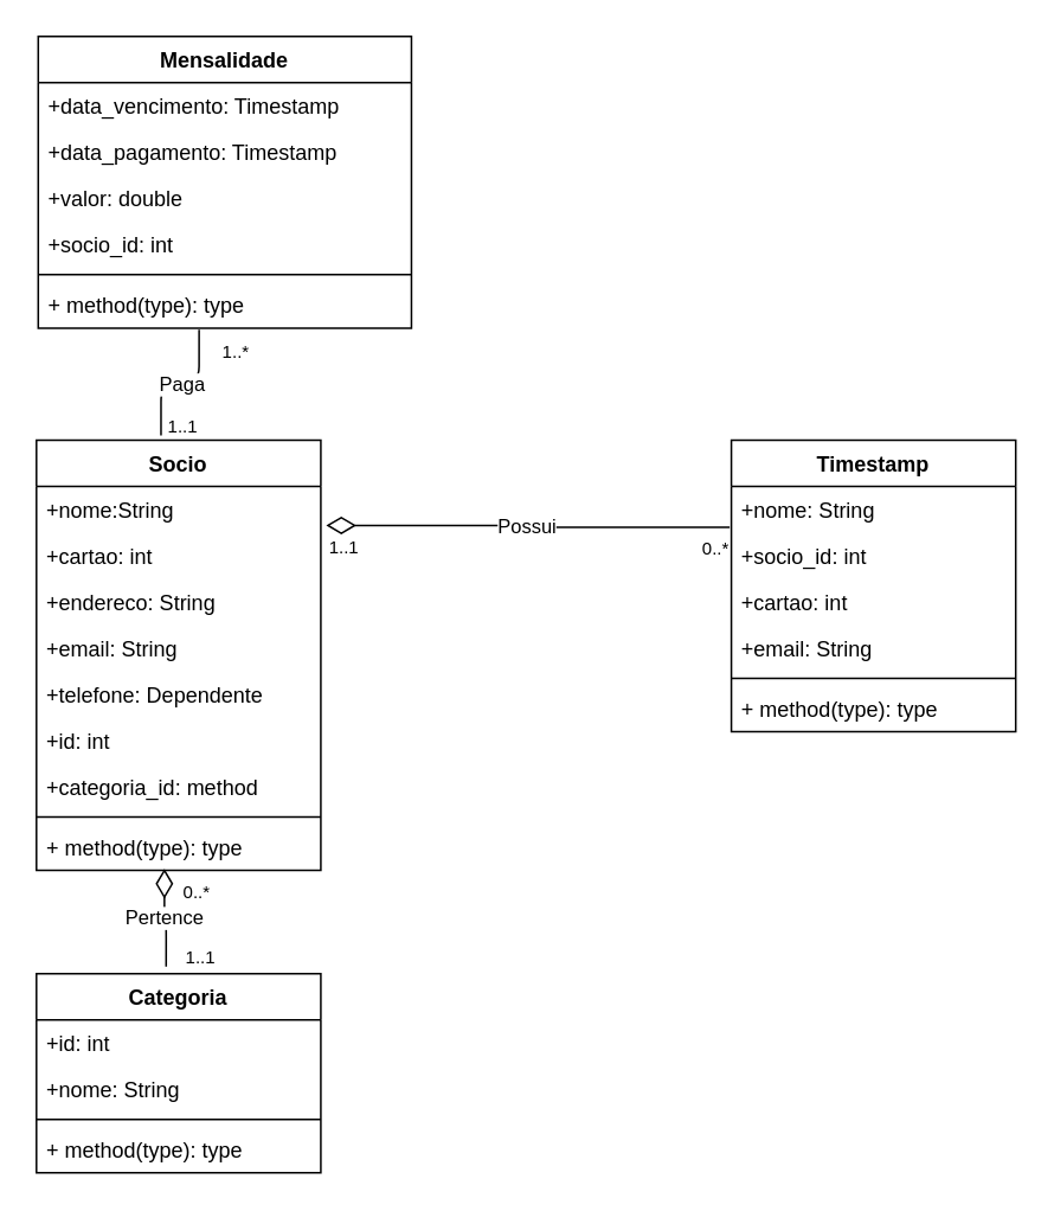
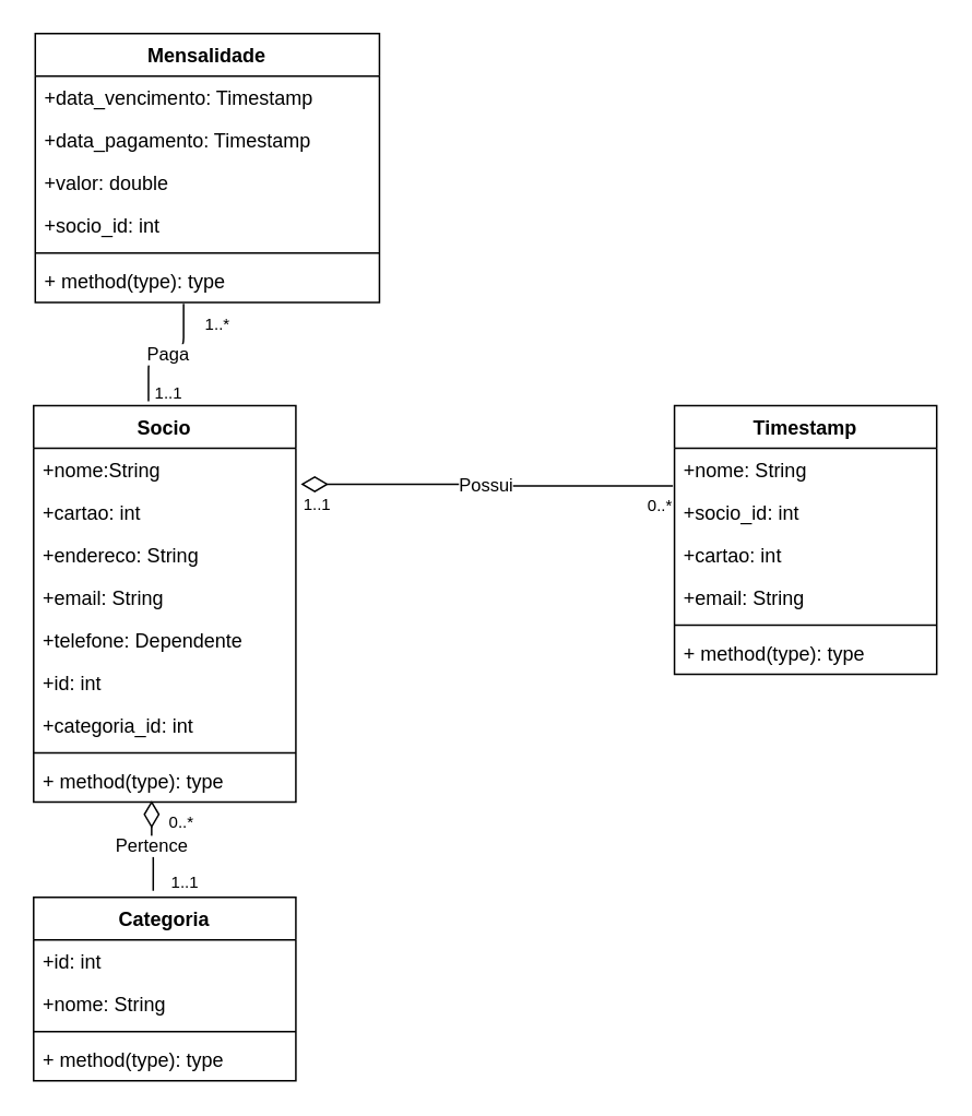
  <mxCell id="0" />
  <mxCell id="1" parent="0" />
  <mxCell id="2" value="Socio" style="swimlane;fontStyle=1;align=center;verticalAlign=top;childLayout=stackLayout;horizontal=1;startSize=26;horizontalStack=0;resizeParent=1;resizeParentMax=0;resizeLast=0;collapsible=1;marginBottom=0;" vertex="1" parent="1"><mxGeometry x="20" y="247" width="160" height="242" as="geometry" /></mxCell>
  <mxCell id="3" value="+nome:String&#10;" style="text;strokeColor=none;fillColor=none;align=left;verticalAlign=top;spacingLeft=4;spacingRight=4;overflow=hidden;rotatable=0;points=[[0,0.5],[1,0.5]];portConstraint=eastwest;" vertex="1" parent="2"><mxGeometry y="26" width="160" height="26" as="geometry" /></mxCell>
  <mxCell id="4" value="+cartao: int" style="text;strokeColor=none;fillColor=none;align=left;verticalAlign=top;spacingLeft=4;spacingRight=4;overflow=hidden;rotatable=0;points=[[0,0.5],[1,0.5]];portConstraint=eastwest;" vertex="1" parent="2"><mxGeometry y="52" width="160" height="26" as="geometry" /></mxCell>
  <mxCell id="5" value="+endereco: String" style="text;strokeColor=none;fillColor=none;align=left;verticalAlign=top;spacingLeft=4;spacingRight=4;overflow=hidden;rotatable=0;points=[[0,0.5],[1,0.5]];portConstraint=eastwest;" vertex="1" parent="2"><mxGeometry y="78" width="160" height="26" as="geometry" /></mxCell>
  <mxCell id="6" value="+email: String" style="text;strokeColor=none;fillColor=none;align=left;verticalAlign=top;spacingLeft=4;spacingRight=4;overflow=hidden;rotatable=0;points=[[0,0.5],[1,0.5]];portConstraint=eastwest;" vertex="1" parent="2"><mxGeometry y="104" width="160" height="26" as="geometry" /></mxCell>
  <mxCell id="7" value="+telefone: Dependente&#10;" style="text;strokeColor=none;fillColor=none;align=left;verticalAlign=top;spacingLeft=4;spacingRight=4;overflow=hidden;rotatable=0;points=[[0,0.5],[1,0.5]];portConstraint=eastwest;" vertex="1" parent="2"><mxGeometry y="130" width="160" height="26" as="geometry" /></mxCell>
  <mxCell id="8" value="+id: int" style="text;strokeColor=none;fillColor=none;align=left;verticalAlign=top;spacingLeft=4;spacingRight=4;overflow=hidden;rotatable=0;points=[[0,0.5],[1,0.5]];portConstraint=eastwest;" vertex="1" parent="2"><mxGeometry y="156" width="160" height="26" as="geometry" /></mxCell>
- <mxCell id="9" value="+categoria_id: method" style="text;strokeColor=none;fillColor=none;align=left;verticalAlign=top;spacingLeft=4;spacingRight=4;overflow=hidden;rotatable=0;points=[[0,0.5],[1,0.5]];portConstraint=eastwest;" vertex="1" parent="2"><mxGeometry y="182" width="160" height="26" as="geometry" /></mxCell>
+ <mxCell id="9" value="+categoria_id: int" style="text;strokeColor=none;fillColor=none;align=left;verticalAlign=top;spacingLeft=4;spacingRight=4;overflow=hidden;rotatable=0;points=[[0,0.5],[1,0.5]];portConstraint=eastwest;" vertex="1" parent="2"><mxGeometry y="182" width="160" height="26" as="geometry" /></mxCell>
  <mxCell id="10" value="" style="line;strokeWidth=1;fillColor=none;align=left;verticalAlign=middle;spacingTop=-1;spacingLeft=3;spacingRight=3;rotatable=0;labelPosition=right;points=[];portConstraint=eastwest;" vertex="1" parent="2"><mxGeometry y="208" width="160" height="8" as="geometry" /></mxCell>
  <mxCell id="11" value="+ method(type): type" style="text;strokeColor=none;fillColor=none;align=left;verticalAlign=top;spacingLeft=4;spacingRight=4;overflow=hidden;rotatable=0;points=[[0,0.5],[1,0.5]];portConstraint=eastwest;" vertex="1" parent="2"><mxGeometry y="216" width="160" height="26" as="geometry" /></mxCell>
  <mxCell id="12" value="Timestamp" style="swimlane;fontStyle=1;align=center;verticalAlign=top;childLayout=stackLayout;horizontal=1;startSize=26;horizontalStack=0;resizeParent=1;resizeParentMax=0;resizeLast=0;collapsible=1;marginBottom=0;" vertex="1" parent="1"><mxGeometry x="411" y="247" width="160" height="164" as="geometry" /></mxCell>
  <mxCell id="13" value="+nome: String" style="text;strokeColor=none;fillColor=none;align=left;verticalAlign=top;spacingLeft=4;spacingRight=4;overflow=hidden;rotatable=0;points=[[0,0.5],[1,0.5]];portConstraint=eastwest;" vertex="1" parent="12"><mxGeometry y="26" width="160" height="26" as="geometry" /></mxCell>
  <mxCell id="14" value="+socio_id: int" style="text;strokeColor=none;fillColor=none;align=left;verticalAlign=top;spacingLeft=4;spacingRight=4;overflow=hidden;rotatable=0;points=[[0,0.5],[1,0.5]];portConstraint=eastwest;" vertex="1" parent="12"><mxGeometry y="52" width="160" height="26" as="geometry" /></mxCell>
  <mxCell id="15" value="+cartao: int" style="text;strokeColor=none;fillColor=none;align=left;verticalAlign=top;spacingLeft=4;spacingRight=4;overflow=hidden;rotatable=0;points=[[0,0.5],[1,0.5]];portConstraint=eastwest;" vertex="1" parent="12"><mxGeometry y="78" width="160" height="26" as="geometry" /></mxCell>
  <mxCell id="16" value="+email: String" style="text;strokeColor=none;fillColor=none;align=left;verticalAlign=top;spacingLeft=4;spacingRight=4;overflow=hidden;rotatable=0;points=[[0,0.5],[1,0.5]];portConstraint=eastwest;" vertex="1" parent="12"><mxGeometry y="104" width="160" height="26" as="geometry" /></mxCell>
  <mxCell id="17" value="" style="line;strokeWidth=1;fillColor=none;align=left;verticalAlign=middle;spacingTop=-1;spacingLeft=3;spacingRight=3;rotatable=0;labelPosition=right;points=[];portConstraint=eastwest;" vertex="1" parent="12"><mxGeometry y="130" width="160" height="8" as="geometry" /></mxCell>
  <mxCell id="18" value="+ method(type): type" style="text;strokeColor=none;fillColor=none;align=left;verticalAlign=top;spacingLeft=4;spacingRight=4;overflow=hidden;rotatable=0;points=[[0,0.5],[1,0.5]];portConstraint=eastwest;" vertex="1" parent="12"><mxGeometry y="138" width="160" height="26" as="geometry" /></mxCell>
  <mxCell id="19" value="Categoria" style="swimlane;fontStyle=1;align=center;verticalAlign=top;childLayout=stackLayout;horizontal=1;startSize=26;horizontalStack=0;resizeParent=1;resizeParentMax=0;resizeLast=0;collapsible=1;marginBottom=0;" vertex="1" parent="1"><mxGeometry x="20" y="547" width="160" height="112" as="geometry" /></mxCell>
  <mxCell id="20" value="+id: int" style="text;strokeColor=none;fillColor=none;align=left;verticalAlign=top;spacingLeft=4;spacingRight=4;overflow=hidden;rotatable=0;points=[[0,0.5],[1,0.5]];portConstraint=eastwest;" vertex="1" parent="19"><mxGeometry y="26" width="160" height="26" as="geometry" /></mxCell>
  <mxCell id="21" value="+nome: String" style="text;strokeColor=none;fillColor=none;align=left;verticalAlign=top;spacingLeft=4;spacingRight=4;overflow=hidden;rotatable=0;points=[[0,0.5],[1,0.5]];portConstraint=eastwest;" vertex="1" parent="19"><mxGeometry y="52" width="160" height="26" as="geometry" /></mxCell>
  <mxCell id="22" value="" style="line;strokeWidth=1;fillColor=none;align=left;verticalAlign=middle;spacingTop=-1;spacingLeft=3;spacingRight=3;rotatable=0;labelPosition=right;points=[];portConstraint=eastwest;" vertex="1" parent="19"><mxGeometry y="78" width="160" height="8" as="geometry" /></mxCell>
  <mxCell id="23" value="+ method(type): type" style="text;strokeColor=none;fillColor=none;align=left;verticalAlign=top;spacingLeft=4;spacingRight=4;overflow=hidden;rotatable=0;points=[[0,0.5],[1,0.5]];portConstraint=eastwest;" vertex="1" parent="19"><mxGeometry y="86" width="160" height="26" as="geometry" /></mxCell>
  <mxCell id="24" value="Mensalidade" style="swimlane;fontStyle=1;align=center;verticalAlign=top;childLayout=stackLayout;horizontal=1;startSize=26;horizontalStack=0;resizeParent=1;resizeParentMax=0;resizeLast=0;collapsible=1;marginBottom=0;" vertex="1" parent="1"><mxGeometry x="21" y="20" width="210" height="164" as="geometry" /></mxCell>
  <mxCell id="25" value="+data_vencimento: Timestamp" style="text;strokeColor=none;fillColor=none;align=left;verticalAlign=top;spacingLeft=4;spacingRight=4;overflow=hidden;rotatable=0;points=[[0,0.5],[1,0.5]];portConstraint=eastwest;" vertex="1" parent="24"><mxGeometry y="26" width="210" height="26" as="geometry" /></mxCell>
  <mxCell id="26" value="+data_pagamento: Timestamp" style="text;strokeColor=none;fillColor=none;align=left;verticalAlign=top;spacingLeft=4;spacingRight=4;overflow=hidden;rotatable=0;points=[[0,0.5],[1,0.5]];portConstraint=eastwest;" vertex="1" parent="24"><mxGeometry y="52" width="210" height="26" as="geometry" /></mxCell>
  <mxCell id="27" value="+valor: double" style="text;strokeColor=none;fillColor=none;align=left;verticalAlign=top;spacingLeft=4;spacingRight=4;overflow=hidden;rotatable=0;points=[[0,0.5],[1,0.5]];portConstraint=eastwest;" vertex="1" parent="24"><mxGeometry y="78" width="210" height="26" as="geometry" /></mxCell>
  <mxCell id="28" value="+socio_id: int" style="text;strokeColor=none;fillColor=none;align=left;verticalAlign=top;spacingLeft=4;spacingRight=4;overflow=hidden;rotatable=0;points=[[0,0.5],[1,0.5]];portConstraint=eastwest;" vertex="1" parent="24"><mxGeometry y="104" width="210" height="26" as="geometry" /></mxCell>
  <mxCell id="29" value="" style="line;strokeWidth=1;fillColor=none;align=left;verticalAlign=middle;spacingTop=-1;spacingLeft=3;spacingRight=3;rotatable=0;labelPosition=right;points=[];portConstraint=eastwest;" vertex="1" parent="24"><mxGeometry y="130" width="210" height="8" as="geometry" /></mxCell>
  <mxCell id="30" value="+ method(type): type" style="text;strokeColor=none;fillColor=none;align=left;verticalAlign=top;spacingLeft=4;spacingRight=4;overflow=hidden;rotatable=0;points=[[0,0.5],[1,0.5]];portConstraint=eastwest;" vertex="1" parent="24"><mxGeometry y="138" width="210" height="26" as="geometry" /></mxCell>
  <mxCell id="31" value="Possui" style="endArrow=none;html=1;endSize=12;startArrow=diamondThin;startSize=14;startFill=0;edgeStyle=orthogonalEdgeStyle;exitX=1.019;exitY=0.846;exitDx=0;exitDy=0;exitPerimeter=0;entryX=-0.006;entryY=0.885;entryDx=0;entryDy=0;entryPerimeter=0;endFill=0;" edge="1" parent="1" source="3" target="13"><mxGeometry relative="1" as="geometry"><mxPoint x="211" y="297" as="sourcePoint" /><mxPoint x="371" y="297" as="targetPoint" /></mxGeometry></mxCell>
  <mxCell id="32" value="1..1" style="resizable=0;html=1;align=left;verticalAlign=top;labelBackgroundColor=#ffffff;fontSize=10;" connectable="0" vertex="1" parent="31"><mxGeometry x="-1" relative="1" as="geometry" /></mxCell>
  <mxCell id="33" value="0..*" style="resizable=0;html=1;align=right;verticalAlign=top;labelBackgroundColor=#ffffff;fontSize=10;" connectable="0" vertex="1" parent="31"><mxGeometry x="1" relative="1" as="geometry" /></mxCell>
  <mxCell id="34" value="Pertence" style="endArrow=none;html=1;endSize=12;startArrow=diamondThin;startSize=14;startFill=0;edgeStyle=orthogonalEdgeStyle;exitX=0.45;exitY=0.962;exitDx=0;exitDy=0;exitPerimeter=0;entryX=0.456;entryY=-0.035;entryDx=0;entryDy=0;entryPerimeter=0;endFill=0;" edge="1" parent="1" source="11" target="19"><mxGeometry relative="1" as="geometry"><mxPoint x="51" y="497" as="sourcePoint" /><mxPoint x="211" y="497" as="targetPoint" /></mxGeometry></mxCell>
  <mxCell id="35" value="0..*" style="resizable=0;html=1;align=left;verticalAlign=top;labelBackgroundColor=#ffffff;fontSize=10;" connectable="0" vertex="1" parent="34"><mxGeometry x="-1" relative="1" as="geometry"><mxPoint x="9" y="1" as="offset" /></mxGeometry></mxCell>
  <mxCell id="36" value="1..1" style="resizable=0;html=1;align=right;verticalAlign=top;labelBackgroundColor=#ffffff;fontSize=10;" connectable="0" vertex="1" parent="34"><mxGeometry x="1" relative="1" as="geometry"><mxPoint x="28" y="-17" as="offset" /></mxGeometry></mxCell>
  <mxCell id="37" value="Paga" style="endArrow=none;html=1;endSize=12;startArrow=none;startSize=14;startFill=0;edgeStyle=orthogonalEdgeStyle;exitX=0.431;exitY=1.038;exitDx=0;exitDy=0;exitPerimeter=0;entryX=0.438;entryY=-0.011;entryDx=0;entryDy=0;entryPerimeter=0;endFill=0;" edge="1" parent="1" source="30" target="2"><mxGeometry relative="1" as="geometry"><mxPoint x="-9" y="167" as="sourcePoint" /><mxPoint x="151" y="167" as="targetPoint" /></mxGeometry></mxCell>
  <mxCell id="38" value="1..*" style="resizable=0;html=1;align=left;verticalAlign=top;labelBackgroundColor=#ffffff;fontSize=10;" connectable="0" vertex="1" parent="37"><mxGeometry x="-1" relative="1" as="geometry"><mxPoint x="11" as="offset" /></mxGeometry></mxCell>
  <mxCell id="39" value="1..1" style="resizable=0;html=1;align=right;verticalAlign=top;labelBackgroundColor=#ffffff;fontSize=10;" connectable="0" vertex="1" parent="37"><mxGeometry x="1" relative="1" as="geometry"><mxPoint x="21" y="-18" as="offset" /></mxGeometry></mxCell>
